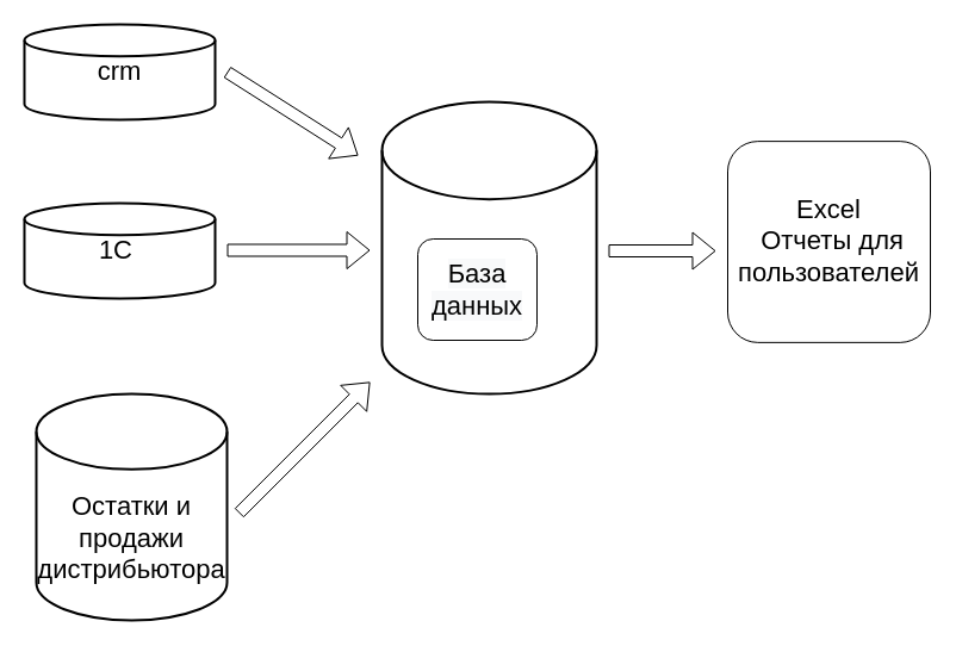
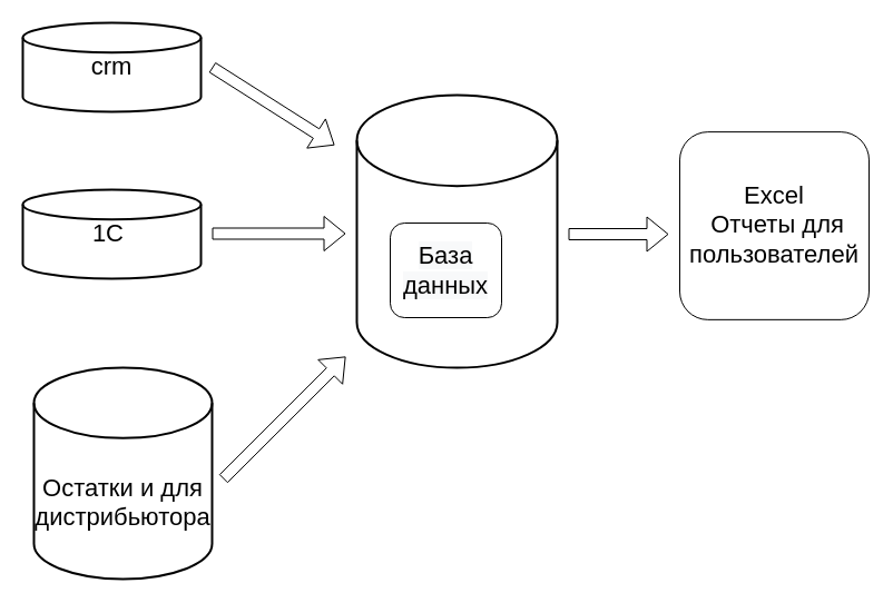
  <mxCell id="0" />
  <mxCell id="1" parent="0" />
  <mxCell id="2" value="&lt;div style=&quot;text-align: justify; font-size: 22px;&quot;&gt;&lt;span style=&quot;font-size: 22px;&quot;&gt;crm&lt;/span&gt;&lt;/div&gt;" style="strokeWidth=2;html=1;shape=mxgraph.flowchart.database;whiteSpace=wrap;align=center;fontSize=22;" vertex="1" parent="1"><mxGeometry x="20" y="20" width="160" height="80" as="geometry" /></mxCell>
  <mxCell id="3" value="1C&amp;nbsp;" style="strokeWidth=2;html=1;shape=mxgraph.flowchart.database;whiteSpace=wrap;fontSize=22;" vertex="1" parent="1"><mxGeometry x="20" y="170" width="160" height="80" as="geometry" /></mxCell>
- <mxCell id="4" value="&lt;br style=&quot;font-size: 22px;&quot;&gt;&lt;br style=&quot;font-size: 22px;&quot;&gt;Остатки и продажи дистрибьютора" style="strokeWidth=2;html=1;shape=mxgraph.flowchart.database;whiteSpace=wrap;fontSize=22;labelPosition=center;verticalLabelPosition=middle;align=center;verticalAlign=middle;" vertex="1" parent="1"><mxGeometry x="30" y="330" width="160" height="190" as="geometry" /></mxCell>
+ <mxCell id="4" value="&lt;br style=&quot;font-size: 22px;&quot;&gt;&lt;br style=&quot;font-size: 22px;&quot;&gt;Остатки и для дистрибьютора" style="strokeWidth=2;html=1;shape=mxgraph.flowchart.database;whiteSpace=wrap;fontSize=22;labelPosition=center;verticalLabelPosition=middle;align=center;verticalAlign=middle;" vertex="1" parent="1"><mxGeometry x="30" y="330" width="160" height="190" as="geometry" /></mxCell>
  <mxCell id="5" value="" style="strokeWidth=2;html=1;shape=mxgraph.flowchart.database;whiteSpace=wrap;fontSize=22;" vertex="1" parent="1"><mxGeometry x="320" y="85" width="180" height="245" as="geometry" /></mxCell>
  <mxCell id="6" value="" style="shape=flexArrow;endArrow=classic;html=1;fontSize=22;" edge="1" parent="1"><mxGeometry width="50" height="50" relative="1" as="geometry"><mxPoint x="200" y="430" as="sourcePoint" /><mxPoint x="310" y="320" as="targetPoint" /></mxGeometry></mxCell>
  <mxCell id="7" value="" style="shape=flexArrow;endArrow=classic;html=1;fontSize=22;" edge="1" parent="1"><mxGeometry width="50" height="50" relative="1" as="geometry"><mxPoint x="190" y="209.5" as="sourcePoint" /><mxPoint x="310" y="209.5" as="targetPoint" /></mxGeometry></mxCell>
  <mxCell id="8" value="" style="shape=flexArrow;endArrow=classic;html=1;fontSize=22;" edge="1" parent="1"><mxGeometry width="50" height="50" relative="1" as="geometry"><mxPoint x="190" y="60" as="sourcePoint" /><mxPoint x="300" y="130" as="targetPoint" /></mxGeometry></mxCell>
  <mxCell id="9" value="Excel&lt;br&gt;&amp;nbsp;Отчеты для пользователей" style="rounded=1;whiteSpace=wrap;html=1;fontSize=22;" vertex="1" parent="1"><mxGeometry x="610" y="118.12" width="170" height="168.75" as="geometry" /></mxCell>
  <mxCell id="10" value="&#10;&#10;&lt;span style=&quot;color: rgb(0, 0, 0); font-family: helvetica; font-size: 22px; font-style: normal; font-weight: 400; letter-spacing: normal; text-align: center; text-indent: 0px; text-transform: none; word-spacing: 0px; background-color: rgb(248, 249, 250); display: inline; float: none;&quot;&gt;База данных&lt;/span&gt;&#10;&#10;" style="rounded=1;whiteSpace=wrap;html=1;fontSize=22;" vertex="1" parent="1"><mxGeometry x="350" y="200" width="100" height="85" as="geometry" /></mxCell>
  <mxCell id="11" value="" style="shape=flexArrow;endArrow=classic;html=1;fontSize=22;" edge="1" parent="1"><mxGeometry width="50" height="50" relative="1" as="geometry"><mxPoint x="510" y="210" as="sourcePoint" /><mxPoint x="600" y="210" as="targetPoint" /></mxGeometry></mxCell>
